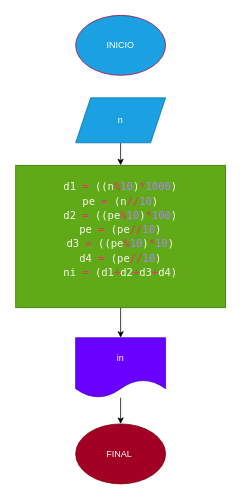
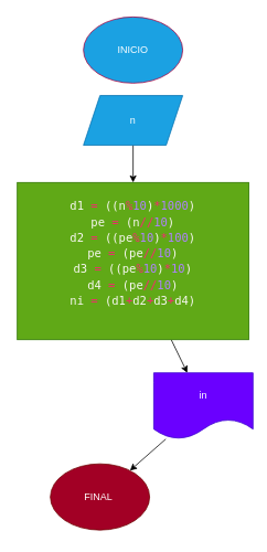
  <mxCell id="0" />
  <mxCell id="1" parent="0" />
  <mxCell id="2" value="INICIO" style="ellipse;whiteSpace=wrap;html=1;fillColor=#1ba1e2;fontColor=#ffffff;strokeColor=#A50040;" vertex="1" parent="1"><mxGeometry x="100" y="20" width="120" height="80" as="geometry" /></mxCell>
  <mxCell id="3" value="" style="edgeStyle=none;html=1;" edge="1" parent="1" source="4" target="6"><mxGeometry relative="1" as="geometry" /></mxCell>
- <mxCell id="4" value="n" style="shape=parallelogram;perimeter=parallelogramPerimeter;whiteSpace=wrap;html=1;fixedSize=1;fillColor=#1ba1e2;fontColor=#ffffff;strokeColor=#006EAF;" vertex="1" parent="1"><mxGeometry x="100" y="130" width="120" height="60" as="geometry" /></mxCell>
+ <mxCell id="4" value="n" style="shape=parallelogram;perimeter=parallelogramPerimeter;whiteSpace=wrap;html=1;fixedSize=1;fillColor=#1ba1e2;fontColor=#ffffff;strokeColor=#006EAF;" vertex="1" parent="1"><mxGeometry x="100" y="115" width="120" height="60" as="geometry" /></mxCell>
  <mxCell id="5" value="" style="edgeStyle=none;html=1;" edge="1" parent="1" source="6" target="8"><mxGeometry relative="1" as="geometry" /></mxCell>
  <mxCell id="6" value="&lt;div style=&quot;color: rgb(248, 248, 242); font-family: &amp;quot;Droid Sans Mono&amp;quot;, &amp;quot;monospace&amp;quot;, monospace; font-size: 14px; line-height: 19px;&quot;&gt;&lt;div style=&quot;&quot;&gt;d1 &lt;span style=&quot;color: rgb(249, 38, 114);&quot;&gt;=&lt;/span&gt; ((n&lt;span style=&quot;color: rgb(249, 38, 114);&quot;&gt;%&lt;/span&gt;&lt;span style=&quot;color: rgb(174, 129, 255);&quot;&gt;10&lt;/span&gt;)&lt;span style=&quot;color: rgb(249, 38, 114);&quot;&gt;*&lt;/span&gt;&lt;span style=&quot;color: rgb(174, 129, 255);&quot;&gt;1000&lt;/span&gt;)&lt;/div&gt;&lt;div style=&quot;&quot;&gt;pe &lt;span style=&quot;color: #f92672;&quot;&gt;=&lt;/span&gt; (n&lt;span style=&quot;color: #f92672;&quot;&gt;//&lt;/span&gt;&lt;span style=&quot;color: #ae81ff;&quot;&gt;10&lt;/span&gt;)&lt;/div&gt;&lt;div style=&quot;&quot;&gt;d2 &lt;span style=&quot;color: #f92672;&quot;&gt;=&lt;/span&gt; ((pe&lt;span style=&quot;color: #f92672;&quot;&gt;%&lt;/span&gt;&lt;span style=&quot;color: #ae81ff;&quot;&gt;10&lt;/span&gt;)&lt;span style=&quot;color: #f92672;&quot;&gt;*&lt;/span&gt;&lt;span style=&quot;color: #ae81ff;&quot;&gt;100&lt;/span&gt;)&lt;/div&gt;&lt;div style=&quot;&quot;&gt;pe &lt;span style=&quot;color: #f92672;&quot;&gt;=&lt;/span&gt; (pe&lt;span style=&quot;color: #f92672;&quot;&gt;//&lt;/span&gt;&lt;span style=&quot;color: #ae81ff;&quot;&gt;10&lt;/span&gt;)&lt;/div&gt;&lt;div style=&quot;&quot;&gt;d3 &lt;span style=&quot;color: #f92672;&quot;&gt;=&lt;/span&gt; ((pe&lt;span style=&quot;color: #f92672;&quot;&gt;%&lt;/span&gt;&lt;span style=&quot;color: #ae81ff;&quot;&gt;10&lt;/span&gt;)&lt;span style=&quot;color: #f92672;&quot;&gt;*&lt;/span&gt;&lt;span style=&quot;color: #ae81ff;&quot;&gt;10&lt;/span&gt;)&lt;/div&gt;&lt;div style=&quot;&quot;&gt;d4 &lt;span style=&quot;color: #f92672;&quot;&gt;=&lt;/span&gt; (pe&lt;span style=&quot;color: #f92672;&quot;&gt;//&lt;/span&gt;&lt;span style=&quot;color: #ae81ff;&quot;&gt;10&lt;/span&gt;)&lt;/div&gt;&lt;div style=&quot;&quot;&gt;ni &lt;span style=&quot;color: #f92672;&quot;&gt;=&lt;/span&gt; (d1&lt;span style=&quot;color: #f92672;&quot;&gt;+&lt;/span&gt;d2&lt;span style=&quot;color: #f92672;&quot;&gt;+&lt;/span&gt;d3&lt;span style=&quot;color: #f92672;&quot;&gt;+&lt;/span&gt;d4)&lt;/div&gt;&lt;br&gt;&lt;/div&gt;" style="rounded=0;whiteSpace=wrap;html=1;strokeColor=#2D7600;fillColor=#60a917;fontColor=#ffffff;" vertex="1" parent="1"><mxGeometry x="20" y="220" width="280" height="190" as="geometry" /></mxCell>
  <mxCell id="7" value="" style="edgeStyle=none;html=1;" edge="1" parent="1" source="8" target="9"><mxGeometry relative="1" as="geometry" /></mxCell>
- <mxCell id="8" value="in" style="shape=document;whiteSpace=wrap;html=1;boundedLbl=1;labelBackgroundColor=none;fillColor=#6a00ff;strokeColor=#3700CC;fontColor=#ffffff;" vertex="1" parent="1"><mxGeometry x="100" y="450" width="120" height="80" as="geometry" /></mxCell>
- <mxCell id="9" value="FINAL&amp;nbsp;" style="ellipse;whiteSpace=wrap;html=1;labelBackgroundColor=none;strokeColor=#6F0000;fillColor=#a20025;fontColor=#ffffff;" vertex="1" parent="1"><mxGeometry x="100" y="565" width="120" height="80" as="geometry" /></mxCell>
+ <mxCell id="8" value="in" style="shape=document;whiteSpace=wrap;html=1;boundedLbl=1;labelBackgroundColor=none;fillColor=#6a00ff;strokeColor=#3700CC;fontColor=#ffffff;" vertex="1" parent="1"><mxGeometry x="185" y="450" width="120" height="80" as="geometry" /></mxCell>
+ <mxCell id="9" value="FINAL&amp;nbsp;" style="ellipse;whiteSpace=wrap;html=1;labelBackgroundColor=none;strokeColor=#6F0000;fillColor=#a20025;fontColor=#ffffff;" vertex="1" parent="1"><mxGeometry x="60" y="560" width="120" height="80" as="geometry" /></mxCell>
